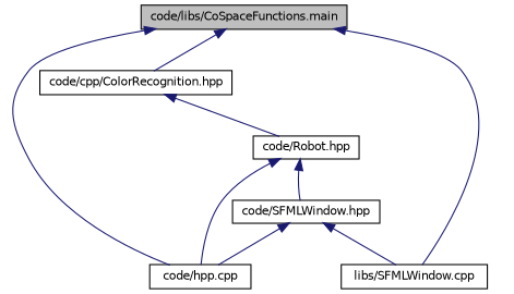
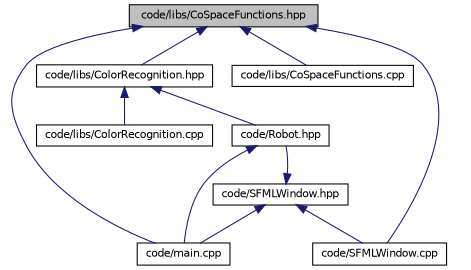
  digraph {
    node [color=black fillcolor=white fontname=Helvetica fontsize=10 shape=record style=filled]
    edge [color=midnightblue dir=back fontname=Helvetica fontsize=10 labelfontname=Helvetica labelfontsize=10 style=solid]
-   n1 [fillcolor=grey75 fontcolor=black height=0.2 label="code/libs/CoSpaceFunctions.main" width=0.4]
-   n2 [height=0.2 label="code/cpp/ColorRecognition.hpp" width=0.4]
-   n3 [height=0.2 label="code/hpp.cpp" width=0.4]
-   n5 [height=0.2 label="libs/SFMLWindow.cpp" width=0.4]
+   n1 [fillcolor=grey75 fontcolor=black height=0.2 label="code/libs/CoSpaceFunctions.hpp" width=0.4]
+   n2 [height=0.2 label="code/libs/ColorRecognition.hpp" width=0.4]
+   n3 [height=0.2 label="code/main.cpp" width=0.4]
+   n4 [height=0.2 label="code/libs/CoSpaceFunctions.cpp" width=0.4]
+   n5 [height=0.2 label="code/SFMLWindow.cpp" width=0.4]
    n6 [height=0.2 label="code/Robot.hpp" width=0.4]
+   n7 [height=0.2 label="code/libs/ColorRecognition.cpp" width=0.4]
    n8 [height=0.2 label="code/SFMLWindow.hpp" width=0.4]
    n1 -> n2
    n1 -> n3
+   n1 -> n4
    n1 -> n5
    n2 -> n6
+   n2 -> n7
    n6 -> n3
-   n6 -> n8
+   n8 -> n6
    n8 -> n3
    n8 -> n5
  }
